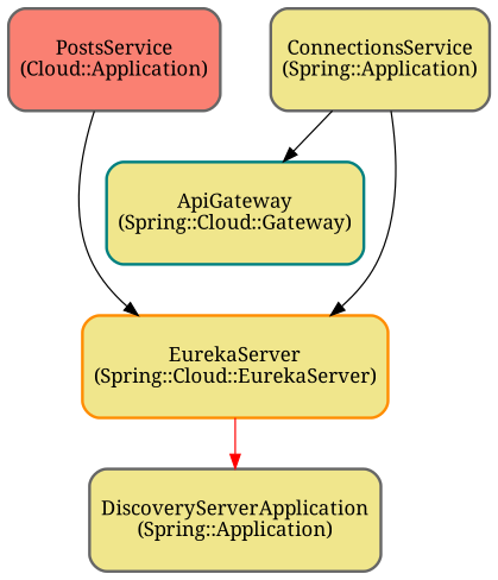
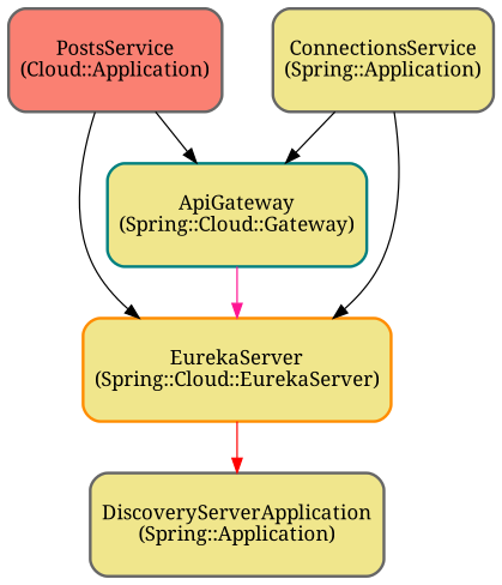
  digraph {
    fontname="Noto Serif"
    node [color=gray40 fillcolor=khaki fontname="Noto Serif" shape=rectangle style="filled,bold,rounded"]
    edge [color=black fontname="Noto Serif"]
    n1 [height=1 label="DiscoveryServerApplication\n(Spring::Application)"]
    n2 [color=darkorange height=1 label="EurekaServer\n(Spring::Cloud::EurekaServer)"]
    n3 [color=teal height=1 label="ApiGateway\n(Spring::Cloud::Gateway)"]
    n4 [fillcolor=salmon height=1 label="PostsService\n(Cloud::Application)"]
    n5 [height=1 label="ConnectionsService\n(Spring::Application)"]
    n2 -> n1 [color=red]
+   n3 -> n2 [color=deeppink]
    n4 -> n2
+   n4 -> n3
    n5 -> n2
    n5 -> n3
  }
